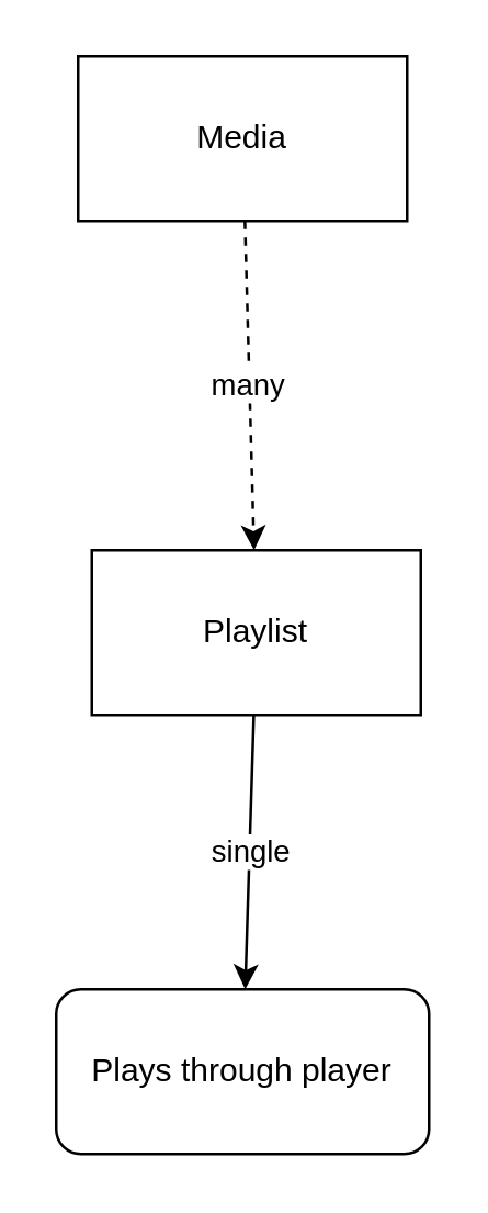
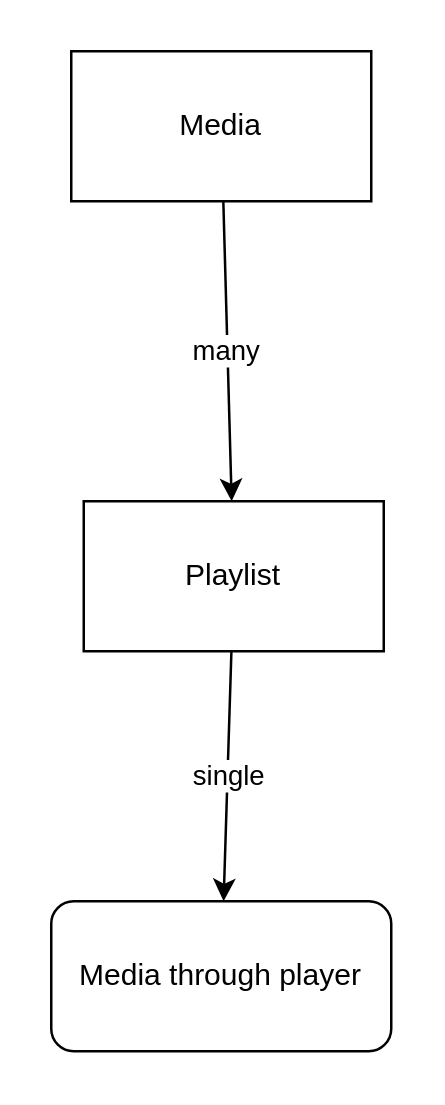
  <mxCell id="0" />
  <mxCell id="1" parent="0" />
- <mxCell id="2" value="many" style="edgeStyle=none;html=1;dashed=1;" edge="1" parent="1" source="3" target="6"><mxGeometry relative="1" as="geometry" /></mxCell>
+ <mxCell id="2" value="many" style="edgeStyle=none;html=1;" edge="1" parent="1" source="3" target="6"><mxGeometry relative="1" as="geometry" /></mxCell>
  <mxCell id="3" value="Media" style="rounded=0;whiteSpace=wrap;html=1;" vertex="1" parent="1"><mxGeometry x="28" y="20" width="120" height="60" as="geometry" /></mxCell>
- <mxCell id="4" value="Plays through player" style="rounded=1;whiteSpace=wrap;html=1;" vertex="1" parent="1"><mxGeometry x="20" y="360" width="136" height="60" as="geometry" /></mxCell>
+ <mxCell id="4" value="Media through player" style="rounded=1;whiteSpace=wrap;html=1;" vertex="1" parent="1"><mxGeometry x="20" y="360" width="136" height="60" as="geometry" /></mxCell>
  <mxCell id="5" value="single" style="edgeStyle=none;html=1;" edge="1" parent="1" source="6" target="4"><mxGeometry relative="1" as="geometry" /></mxCell>
  <mxCell id="6" value="Playlist" style="rounded=0;whiteSpace=wrap;html=1;" vertex="1" parent="1"><mxGeometry x="33" y="200" width="120" height="60" as="geometry" /></mxCell>
